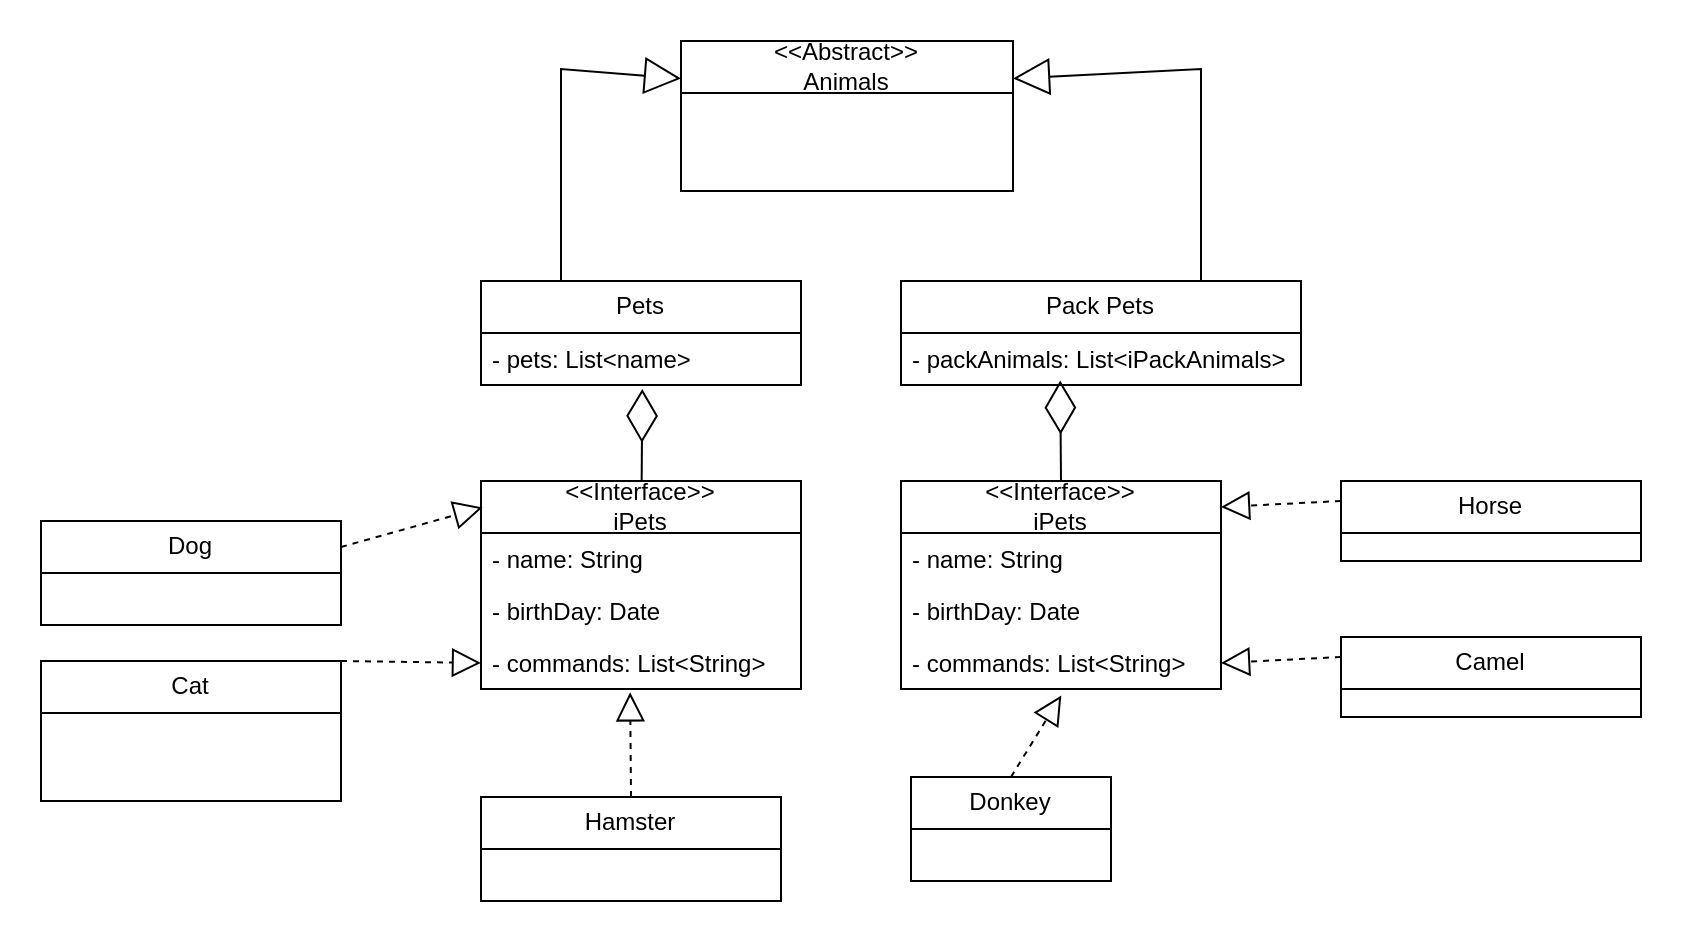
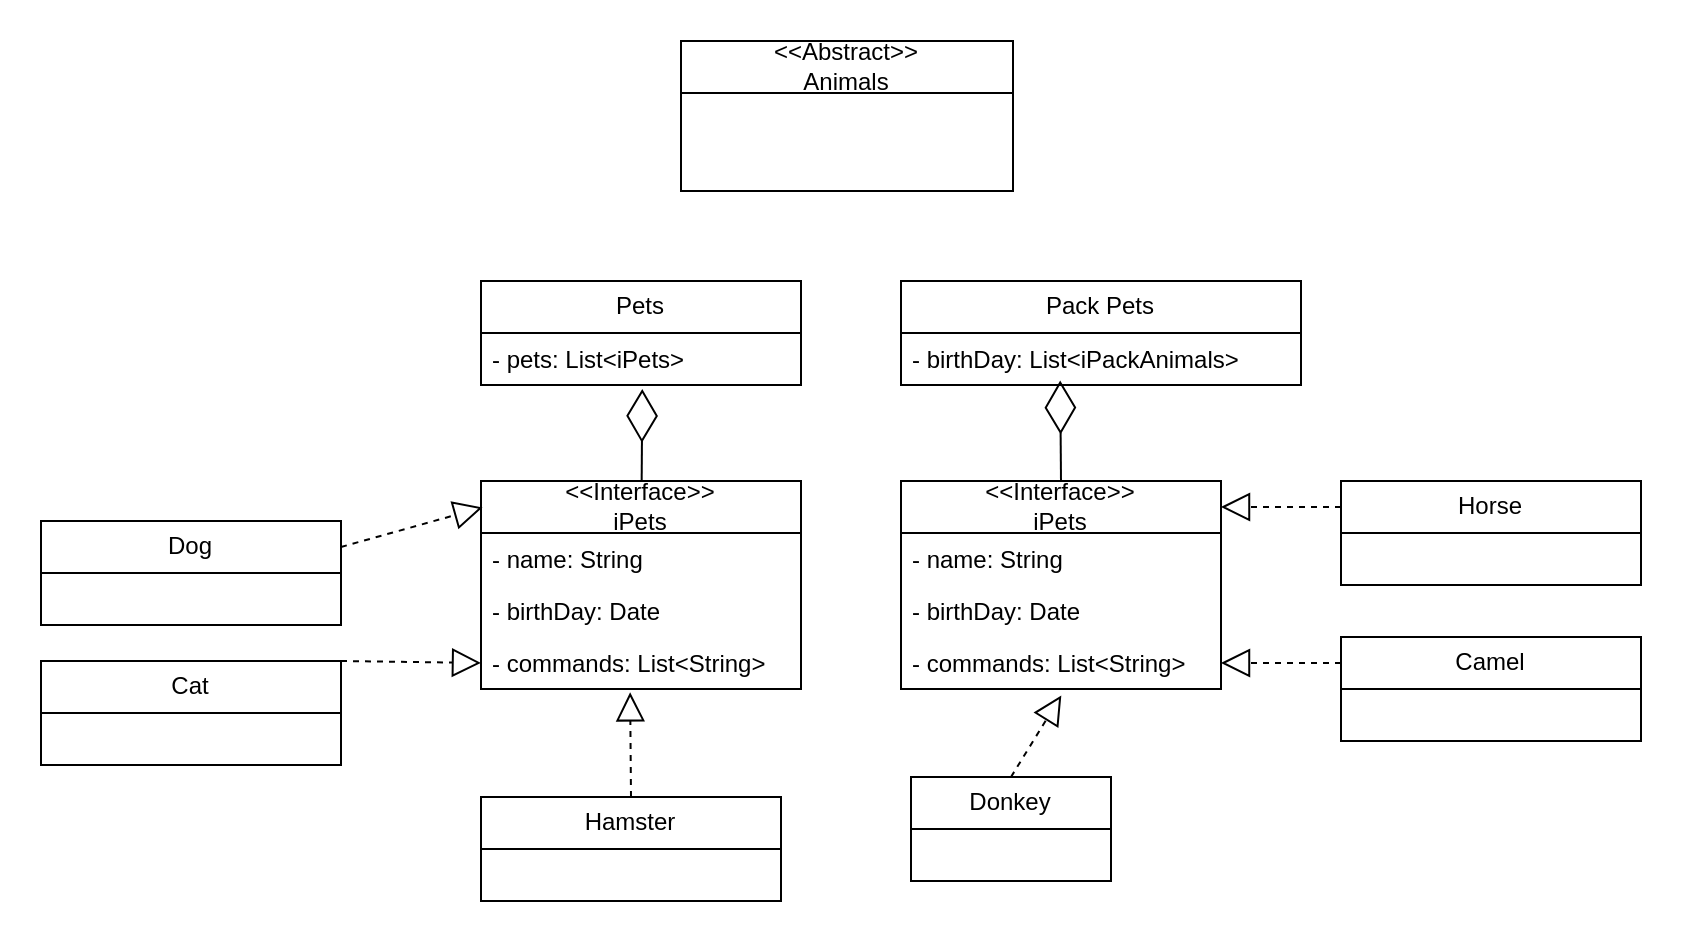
  <mxCell id="0" />
  <mxCell id="1" parent="0" />
  <mxCell id="2" value="&lt;div&gt;&amp;lt;&amp;lt;Abstract&amp;gt;&amp;gt;&lt;/div&gt;Animals" style="swimlane;fontStyle=0;childLayout=stackLayout;horizontal=1;startSize=26;fillColor=none;horizontalStack=0;resizeParent=1;resizeParentMax=0;resizeLast=0;collapsible=1;marginBottom=0;whiteSpace=wrap;html=1;" parent="1" vertex="1"><mxGeometry x="340" y="20" width="166" height="75" as="geometry"><mxRectangle x="330" y="20" width="110" height="40" as="alternateBounds" /></mxGeometry></mxCell>
  <mxCell id="3" value="Pets" style="swimlane;fontStyle=0;childLayout=stackLayout;horizontal=1;startSize=26;fillColor=none;horizontalStack=0;resizeParent=1;resizeParentMax=0;resizeLast=0;collapsible=1;marginBottom=0;whiteSpace=wrap;html=1;" parent="1" vertex="1"><mxGeometry x="240" y="140" width="160" height="52" as="geometry" /></mxCell>
- <mxCell id="4" value="- pets: List&amp;lt;name&amp;gt;" style="text;strokeColor=none;fillColor=none;align=left;verticalAlign=top;spacingLeft=4;spacingRight=4;overflow=hidden;rotatable=0;points=[[0,0.5],[1,0.5]];portConstraint=eastwest;whiteSpace=wrap;html=1;" parent="3" vertex="1"><mxGeometry y="26" width="160" height="26" as="geometry" /></mxCell>
+ <mxCell id="4" value="- pets: List&amp;lt;iPets&amp;gt;" style="text;strokeColor=none;fillColor=none;align=left;verticalAlign=top;spacingLeft=4;spacingRight=4;overflow=hidden;rotatable=0;points=[[0,0.5],[1,0.5]];portConstraint=eastwest;whiteSpace=wrap;html=1;" parent="3" vertex="1"><mxGeometry y="26" width="160" height="26" as="geometry" /></mxCell>
  <mxCell id="5" value="Pack Pets" style="swimlane;fontStyle=0;childLayout=stackLayout;horizontal=1;startSize=26;fillColor=none;horizontalStack=0;resizeParent=1;resizeParentMax=0;resizeLast=0;collapsible=1;marginBottom=0;whiteSpace=wrap;html=1;" parent="1" vertex="1"><mxGeometry x="450" y="140" width="200" height="52" as="geometry" /></mxCell>
- <mxCell id="6" value="- packAnimals: List&amp;lt;iPackAnimals&amp;gt;" style="text;strokeColor=none;fillColor=none;align=left;verticalAlign=top;spacingLeft=4;spacingRight=4;overflow=hidden;rotatable=0;points=[[0,0.5],[1,0.5]];portConstraint=eastwest;whiteSpace=wrap;html=1;" parent="5" vertex="1"><mxGeometry y="26" width="200" height="26" as="geometry" /></mxCell>
+ <mxCell id="6" value="- birthDay: List&amp;lt;iPackAnimals&amp;gt;" style="text;strokeColor=none;fillColor=none;align=left;verticalAlign=top;spacingLeft=4;spacingRight=4;overflow=hidden;rotatable=0;points=[[0,0.5],[1,0.5]];portConstraint=eastwest;whiteSpace=wrap;html=1;" parent="5" vertex="1"><mxGeometry y="26" width="200" height="26" as="geometry" /></mxCell>
  <mxCell id="7" value="Dog" style="swimlane;fontStyle=0;childLayout=stackLayout;horizontal=1;startSize=26;fillColor=none;horizontalStack=0;resizeParent=1;resizeParentMax=0;resizeLast=0;collapsible=1;marginBottom=0;whiteSpace=wrap;html=1;" parent="1" vertex="1"><mxGeometry x="20" y="260" width="150" height="52" as="geometry" /></mxCell>
- <mxCell id="8" value="" style="endArrow=block;endSize=16;endFill=0;html=1;rounded=0;entryX=0;entryY=0.25;entryDx=0;entryDy=0;exitX=0.25;exitY=0;exitDx=0;exitDy=0;" parent="1" source="3" target="2" edge="1"><mxGeometry width="160" relative="1" as="geometry"><mxPoint x="370" y="210" as="sourcePoint" /><mxPoint x="530" y="210" as="targetPoint" /><Array as="points"><mxPoint x="280" y="34" /></Array></mxGeometry></mxCell>
- <mxCell id="9" value="" style="endArrow=block;endSize=16;endFill=0;html=1;rounded=0;entryX=1;entryY=0.25;entryDx=0;entryDy=0;exitX=0.75;exitY=0;exitDx=0;exitDy=0;" parent="1" source="5" target="2" edge="1"><mxGeometry width="160" relative="1" as="geometry"><mxPoint x="640" y="80" as="sourcePoint" /><mxPoint x="756" y="30" as="targetPoint" /><Array as="points"><mxPoint x="600" y="34" /></Array></mxGeometry></mxCell>
- <mxCell id="10" value="Cat" style="swimlane;fontStyle=0;childLayout=stackLayout;horizontal=1;startSize=26;fillColor=none;horizontalStack=0;resizeParent=1;resizeParentMax=0;resizeLast=0;collapsible=1;marginBottom=0;whiteSpace=wrap;html=1;" parent="1" vertex="1"><mxGeometry x="20" y="330" width="150" height="70" as="geometry" /></mxCell>
+ <mxCell id="10" value="Cat" style="swimlane;fontStyle=0;childLayout=stackLayout;horizontal=1;startSize=26;fillColor=none;horizontalStack=0;resizeParent=1;resizeParentMax=0;resizeLast=0;collapsible=1;marginBottom=0;whiteSpace=wrap;html=1;" parent="1" vertex="1"><mxGeometry x="20" y="330" width="150" height="52" as="geometry" /></mxCell>
  <mxCell id="11" value="Hamster" style="swimlane;fontStyle=0;childLayout=stackLayout;horizontal=1;startSize=26;fillColor=none;horizontalStack=0;resizeParent=1;resizeParentMax=0;resizeLast=0;collapsible=1;marginBottom=0;whiteSpace=wrap;html=1;" parent="1" vertex="1"><mxGeometry x="240" y="398" width="150" height="52" as="geometry" /></mxCell>
- <mxCell id="12" value="Horse" style="swimlane;fontStyle=0;childLayout=stackLayout;horizontal=1;startSize=26;fillColor=none;horizontalStack=0;resizeParent=1;resizeParentMax=0;resizeLast=0;collapsible=1;marginBottom=0;whiteSpace=wrap;html=1;" parent="1" vertex="1"><mxGeometry x="670" y="240" width="150" height="40" as="geometry" /></mxCell>
- <mxCell id="13" value="Camel" style="swimlane;fontStyle=0;childLayout=stackLayout;horizontal=1;startSize=26;fillColor=none;horizontalStack=0;resizeParent=1;resizeParentMax=0;resizeLast=0;collapsible=1;marginBottom=0;whiteSpace=wrap;html=1;" parent="1" vertex="1"><mxGeometry x="670" y="318" width="150" height="40" as="geometry" /></mxCell>
+ <mxCell id="12" value="Horse" style="swimlane;fontStyle=0;childLayout=stackLayout;horizontal=1;startSize=26;fillColor=none;horizontalStack=0;resizeParent=1;resizeParentMax=0;resizeLast=0;collapsible=1;marginBottom=0;whiteSpace=wrap;html=1;" parent="1" vertex="1"><mxGeometry x="670" y="240" width="150" height="52" as="geometry" /></mxCell>
+ <mxCell id="13" value="Camel" style="swimlane;fontStyle=0;childLayout=stackLayout;horizontal=1;startSize=26;fillColor=none;horizontalStack=0;resizeParent=1;resizeParentMax=0;resizeLast=0;collapsible=1;marginBottom=0;whiteSpace=wrap;html=1;" parent="1" vertex="1"><mxGeometry x="670" y="318" width="150" height="52" as="geometry" /></mxCell>
  <mxCell id="14" value="Donkey" style="swimlane;fontStyle=0;childLayout=stackLayout;horizontal=1;startSize=26;fillColor=none;horizontalStack=0;resizeParent=1;resizeParentMax=0;resizeLast=0;collapsible=1;marginBottom=0;whiteSpace=wrap;html=1;" parent="1" vertex="1"><mxGeometry x="455" y="388" width="100" height="52" as="geometry" /></mxCell>
  <mxCell id="15" value="&amp;lt;&amp;lt;Interface&amp;gt;&amp;gt;&lt;div&gt;iPets&lt;/div&gt;" style="swimlane;fontStyle=0;childLayout=stackLayout;horizontal=1;startSize=26;fillColor=none;horizontalStack=0;resizeParent=1;resizeParentMax=0;resizeLast=0;collapsible=1;marginBottom=0;whiteSpace=wrap;html=1;" vertex="1" parent="1"><mxGeometry x="240" y="240" width="160" height="104" as="geometry" /></mxCell>
  <mxCell id="16" value="- name: String" style="text;strokeColor=none;fillColor=none;align=left;verticalAlign=top;spacingLeft=4;spacingRight=4;overflow=hidden;rotatable=0;points=[[0,0.5],[1,0.5]];portConstraint=eastwest;whiteSpace=wrap;html=1;" vertex="1" parent="15"><mxGeometry y="26" width="160" height="26" as="geometry" /></mxCell>
  <mxCell id="17" value="- birthDay: Date" style="text;strokeColor=none;fillColor=none;align=left;verticalAlign=top;spacingLeft=4;spacingRight=4;overflow=hidden;rotatable=0;points=[[0,0.5],[1,0.5]];portConstraint=eastwest;whiteSpace=wrap;html=1;" vertex="1" parent="15"><mxGeometry y="52" width="160" height="26" as="geometry" /></mxCell>
  <mxCell id="18" value="- commands: List&amp;lt;String&amp;gt;" style="text;strokeColor=none;fillColor=none;align=left;verticalAlign=top;spacingLeft=4;spacingRight=4;overflow=hidden;rotatable=0;points=[[0,0.5],[1,0.5]];portConstraint=eastwest;whiteSpace=wrap;html=1;" vertex="1" parent="15"><mxGeometry y="78" width="160" height="26" as="geometry" /></mxCell>
  <mxCell id="19" value="" style="endArrow=diamondThin;endFill=0;endSize=24;html=1;rounded=0;entryX=0.504;entryY=1.075;entryDx=0;entryDy=0;entryPerimeter=0;" edge="1" parent="1" source="15" target="4"><mxGeometry width="160" relative="1" as="geometry"><mxPoint x="340" y="290" as="sourcePoint" /><mxPoint x="500" y="290" as="targetPoint" /></mxGeometry></mxCell>
  <mxCell id="20" value="&amp;lt;&amp;lt;Interface&amp;gt;&amp;gt;&lt;div&gt;iPets&lt;/div&gt;" style="swimlane;fontStyle=0;childLayout=stackLayout;horizontal=1;startSize=26;fillColor=none;horizontalStack=0;resizeParent=1;resizeParentMax=0;resizeLast=0;collapsible=1;marginBottom=0;whiteSpace=wrap;html=1;" vertex="1" parent="1"><mxGeometry x="450" y="240" width="160" height="104" as="geometry" /></mxCell>
  <mxCell id="21" value="- name: String" style="text;strokeColor=none;fillColor=none;align=left;verticalAlign=top;spacingLeft=4;spacingRight=4;overflow=hidden;rotatable=0;points=[[0,0.5],[1,0.5]];portConstraint=eastwest;whiteSpace=wrap;html=1;" vertex="1" parent="20"><mxGeometry y="26" width="160" height="26" as="geometry" /></mxCell>
  <mxCell id="22" value="- birthDay: Date" style="text;strokeColor=none;fillColor=none;align=left;verticalAlign=top;spacingLeft=4;spacingRight=4;overflow=hidden;rotatable=0;points=[[0,0.5],[1,0.5]];portConstraint=eastwest;whiteSpace=wrap;html=1;" vertex="1" parent="20"><mxGeometry y="52" width="160" height="26" as="geometry" /></mxCell>
  <mxCell id="23" value="- commands: List&amp;lt;String&amp;gt;" style="text;strokeColor=none;fillColor=none;align=left;verticalAlign=top;spacingLeft=4;spacingRight=4;overflow=hidden;rotatable=0;points=[[0,0.5],[1,0.5]];portConstraint=eastwest;whiteSpace=wrap;html=1;" vertex="1" parent="20"><mxGeometry y="78" width="160" height="26" as="geometry" /></mxCell>
  <mxCell id="24" value="" style="endArrow=diamondThin;endFill=0;endSize=24;html=1;rounded=0;entryX=0.398;entryY=0.915;entryDx=0;entryDy=0;entryPerimeter=0;exitX=0.5;exitY=0;exitDx=0;exitDy=0;" edge="1" parent="1" source="20" target="6"><mxGeometry width="160" relative="1" as="geometry"><mxPoint x="340" y="290" as="sourcePoint" /><mxPoint x="500" y="290" as="targetPoint" /></mxGeometry></mxCell>
  <mxCell id="25" value="" style="endArrow=block;dashed=1;endFill=0;endSize=12;html=1;rounded=0;exitX=1;exitY=0.25;exitDx=0;exitDy=0;entryX=0.005;entryY=0.127;entryDx=0;entryDy=0;entryPerimeter=0;" edge="1" parent="1" source="7" target="15"><mxGeometry width="160" relative="1" as="geometry"><mxPoint x="340" y="290" as="sourcePoint" /><mxPoint x="150" y="140" as="targetPoint" /></mxGeometry></mxCell>
  <mxCell id="26" value="" style="endArrow=block;dashed=1;endFill=0;endSize=12;html=1;rounded=0;exitX=0.5;exitY=0;exitDx=0;exitDy=0;entryX=0.466;entryY=1.063;entryDx=0;entryDy=0;entryPerimeter=0;" edge="1" parent="1" source="11" target="18"><mxGeometry width="160" relative="1" as="geometry"><mxPoint x="340" y="390" as="sourcePoint" /><mxPoint x="238" y="343" as="targetPoint" /></mxGeometry></mxCell>
  <mxCell id="27" value="" style="endArrow=block;dashed=1;endFill=0;endSize=12;html=1;rounded=0;exitX=1;exitY=0;exitDx=0;exitDy=0;entryX=0;entryY=0.5;entryDx=0;entryDy=0;" edge="1" parent="1" source="10" target="18"><mxGeometry width="160" relative="1" as="geometry"><mxPoint x="340" y="290" as="sourcePoint" /><mxPoint x="315" y="350" as="targetPoint" /></mxGeometry></mxCell>
  <mxCell id="28" value="" style="endArrow=block;dashed=1;endFill=0;endSize=12;html=1;rounded=0;exitX=0;exitY=0.25;exitDx=0;exitDy=0;" edge="1" parent="1" source="12"><mxGeometry width="160" relative="1" as="geometry"><mxPoint x="340" y="290" as="sourcePoint" /><mxPoint x="610" y="253" as="targetPoint" /></mxGeometry></mxCell>
  <mxCell id="29" value="" style="endArrow=block;dashed=1;endFill=0;endSize=12;html=1;rounded=0;entryX=0.501;entryY=1.123;entryDx=0;entryDy=0;entryPerimeter=0;exitX=0.5;exitY=0;exitDx=0;exitDy=0;" edge="1" parent="1" source="14" target="23"><mxGeometry width="160" relative="1" as="geometry"><mxPoint x="530" y="380" as="sourcePoint" /><mxPoint x="500" y="290" as="targetPoint" /></mxGeometry></mxCell>
  <mxCell id="30" value="" style="endArrow=block;dashed=1;endFill=0;endSize=12;html=1;rounded=0;entryX=1;entryY=0.5;entryDx=0;entryDy=0;exitX=0;exitY=0.25;exitDx=0;exitDy=0;" edge="1" parent="1" source="13" target="23"><mxGeometry width="160" relative="1" as="geometry"><mxPoint x="340" y="290" as="sourcePoint" /><mxPoint x="500" y="290" as="targetPoint" /></mxGeometry></mxCell>
